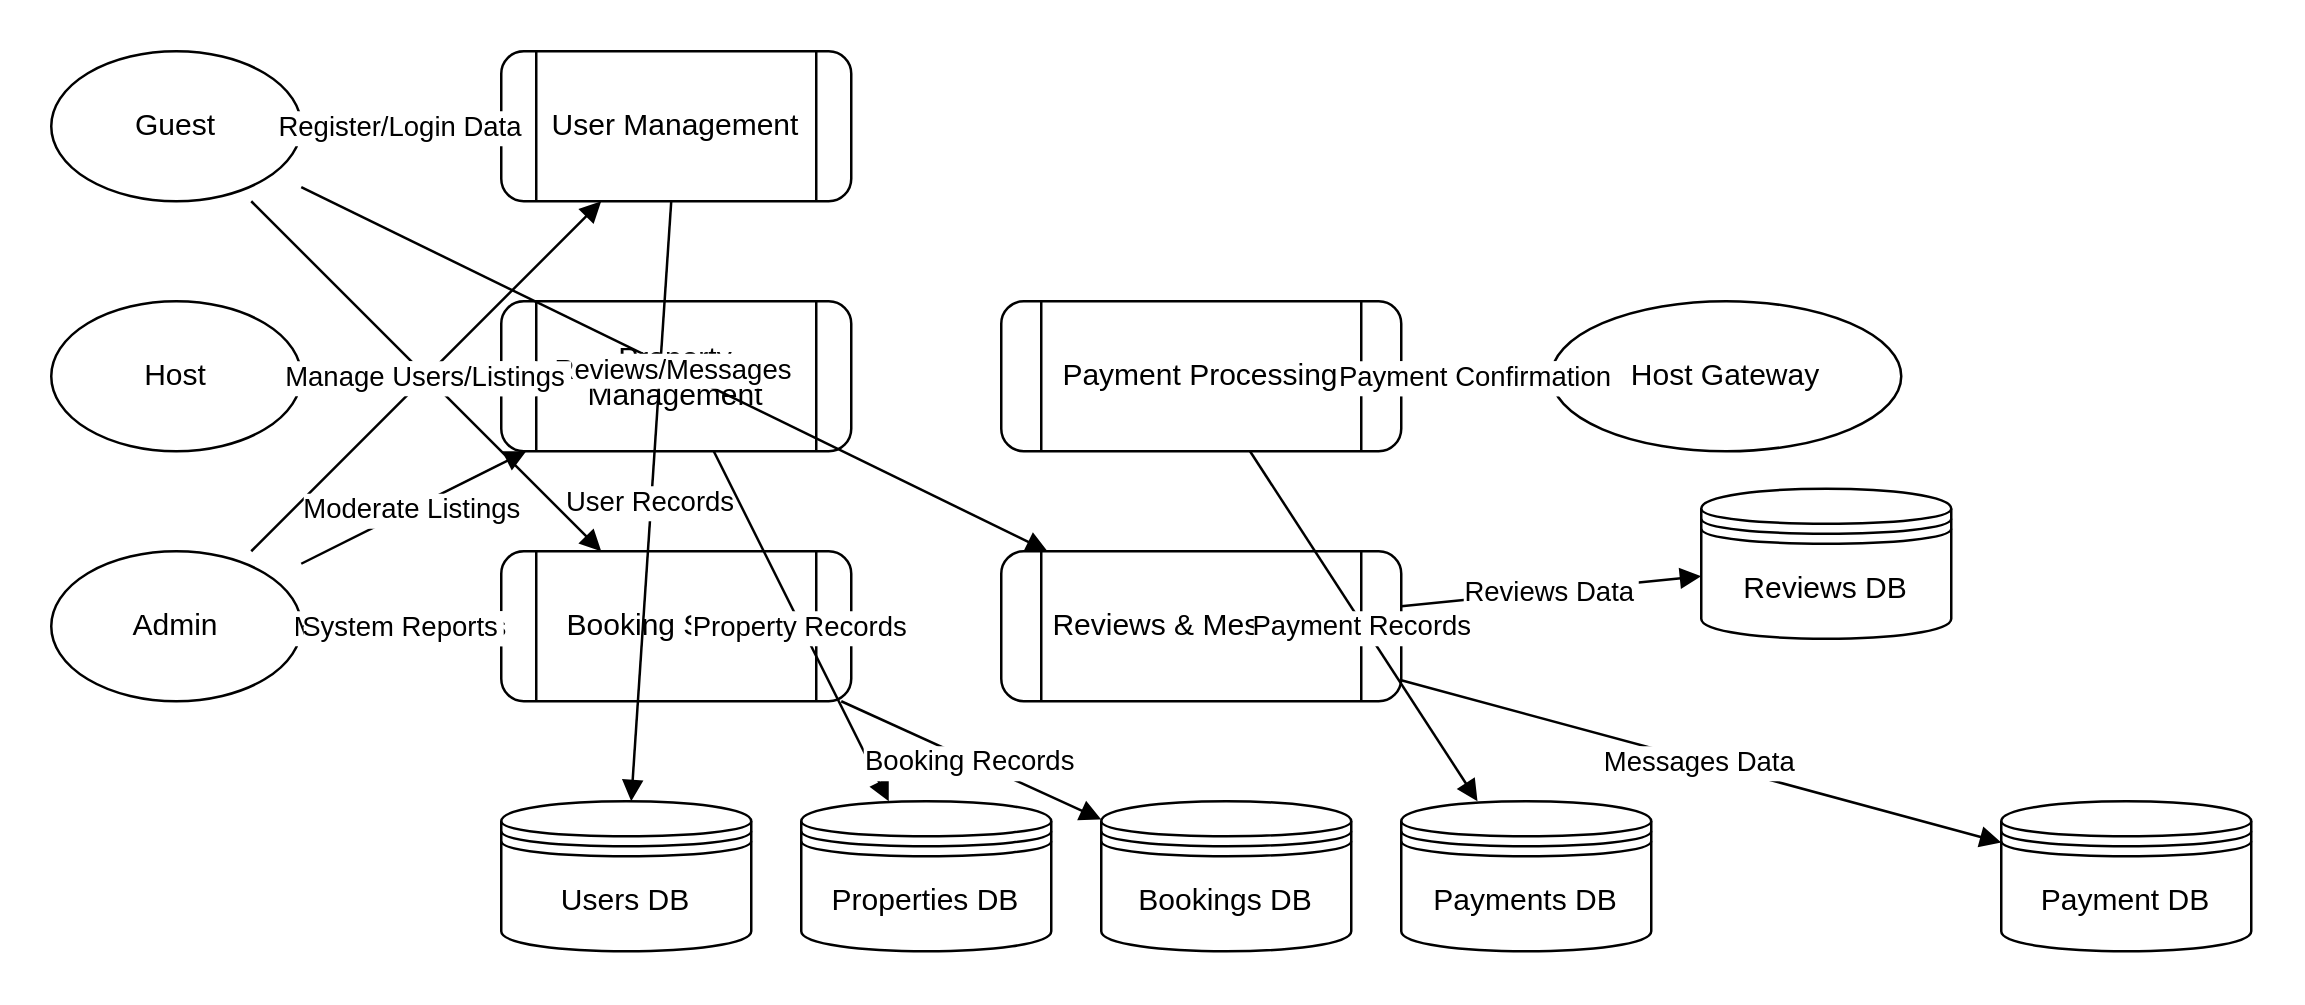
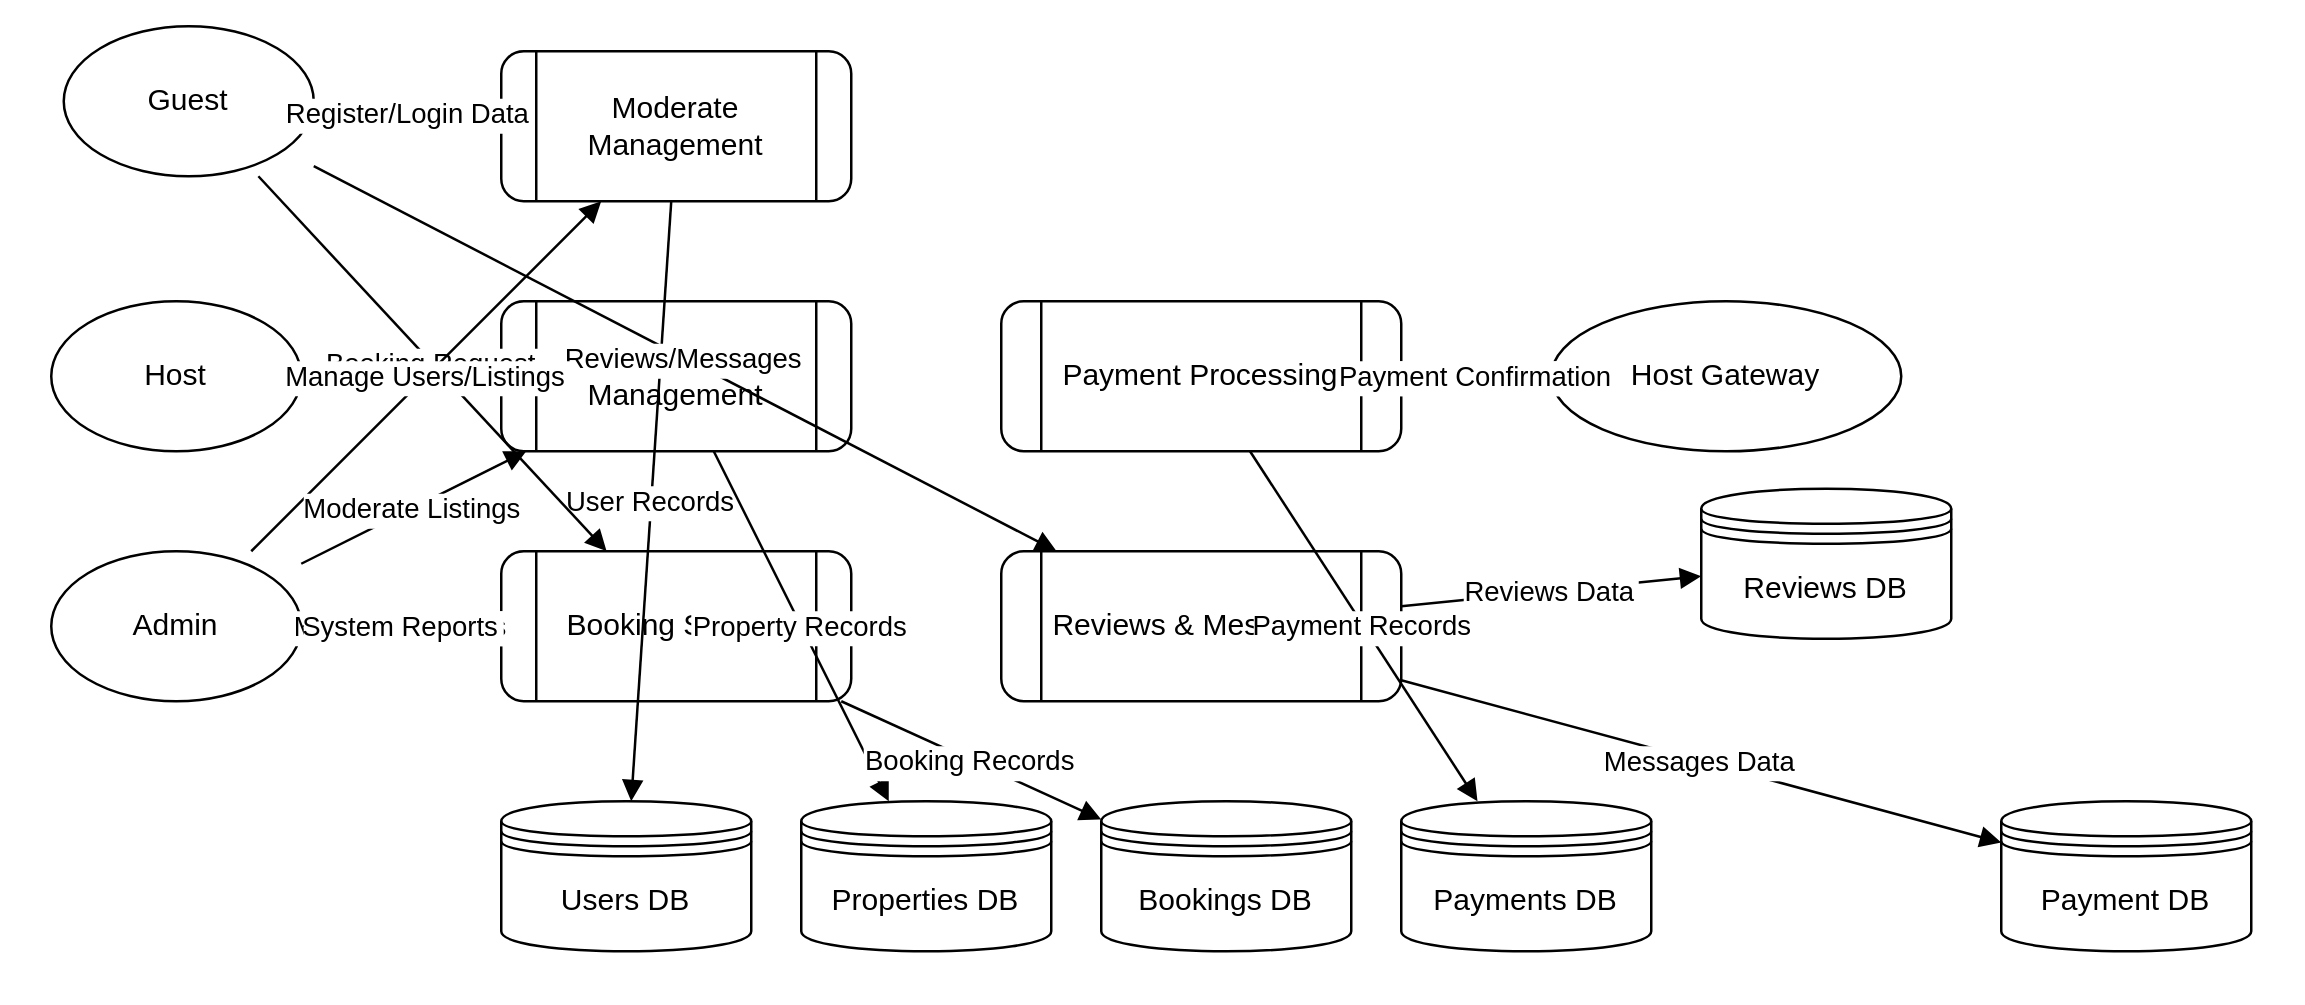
  <mxCell id="0" />
  <mxCell id="1" parent="0" />
- <mxCell id="2" value="Guest" style="shape=ellipse;whiteSpace=wrap;html=1;" vertex="1" parent="1"><mxGeometry x="20" y="20" width="100" height="60" as="geometry" /></mxCell>
+ <mxCell id="2" value="Guest" style="shape=ellipse;whiteSpace=wrap;html=1;" vertex="1" parent="1"><mxGeometry x="25" y="10" width="100" height="60" as="geometry" /></mxCell>
  <mxCell id="3" value="Host" style="shape=ellipse;whiteSpace=wrap;html=1;" vertex="1" parent="1"><mxGeometry x="20" y="120" width="100" height="60" as="geometry" /></mxCell>
  <mxCell id="4" value="Admin" style="shape=ellipse;whiteSpace=wrap;html=1;" vertex="1" parent="1"><mxGeometry x="20" y="220" width="100" height="60" as="geometry" /></mxCell>
  <mxCell id="5" value="Host Gateway" style="shape=ellipse;whiteSpace=wrap;html=1;" vertex="1" parent="1"><mxGeometry x="620" y="120" width="140" height="60" as="geometry" /></mxCell>
- <mxCell id="6" value="User Management" style="shape=process;rounded=1;whiteSpace=wrap;html=1;" vertex="1" parent="1"><mxGeometry x="200" y="20" width="140" height="60" as="geometry" /></mxCell>
+ <mxCell id="6" value="Moderate Management" style="shape=process;rounded=1;whiteSpace=wrap;html=1;" vertex="1" parent="1"><mxGeometry x="200" y="20" width="140" height="60" as="geometry" /></mxCell>
  <mxCell id="7" value="Property Management" style="shape=process;rounded=1;whiteSpace=wrap;html=1;" vertex="1" parent="1"><mxGeometry x="200" y="120" width="140" height="60" as="geometry" /></mxCell>
  <mxCell id="8" value="Booking System" style="shape=process;rounded=1;whiteSpace=wrap;html=1;" vertex="1" parent="1"><mxGeometry x="200" y="220" width="140" height="60" as="geometry" /></mxCell>
  <mxCell id="9" value="Payment Processing" style="shape=process;rounded=1;whiteSpace=wrap;html=1;" vertex="1" parent="1"><mxGeometry x="400" y="120" width="160" height="60" as="geometry" /></mxCell>
  <mxCell id="10" value="Reviews &amp; Messaging" style="shape=process;rounded=1;whiteSpace=wrap;html=1;" vertex="1" parent="1"><mxGeometry x="400" y="220" width="160" height="60" as="geometry" /></mxCell>
  <mxCell id="11" value="Users DB" style="shape=datastore;whiteSpace=wrap;html=1;" vertex="1" parent="1"><mxGeometry x="200" y="320" width="100" height="60" as="geometry" /></mxCell>
  <mxCell id="12" value="Properties DB" style="shape=datastore;whiteSpace=wrap;html=1;" vertex="1" parent="1"><mxGeometry x="320" y="320" width="100" height="60" as="geometry" /></mxCell>
  <mxCell id="13" value="Bookings DB" style="shape=datastore;whiteSpace=wrap;html=1;" vertex="1" parent="1"><mxGeometry x="440" y="320" width="100" height="60" as="geometry" /></mxCell>
  <mxCell id="14" value="Payments DB" style="shape=datastore;whiteSpace=wrap;html=1;" vertex="1" parent="1"><mxGeometry x="560" y="320" width="100" height="60" as="geometry" /></mxCell>
  <mxCell id="15" value="Reviews DB" style="shape=datastore;whiteSpace=wrap;html=1;" vertex="1" parent="1"><mxGeometry x="680" y="195" width="100" height="60" as="geometry" /></mxCell>
  <mxCell id="16" value="Payment DB" style="shape=datastore;whiteSpace=wrap;html=1;" vertex="1" parent="1"><mxGeometry x="800" y="320" width="100" height="60" as="geometry" /></mxCell>
  <mxCell id="17" value="Register/Login Data" style="endArrow=block;" edge="1" parent="1" source="2" target="6"><mxGeometry relative="1" as="geometry" /></mxCell>
  <mxCell id="18" value="User Records" style="endArrow=block;" edge="1" parent="1" source="6" target="11"><mxGeometry relative="1" as="geometry" /></mxCell>
  <mxCell id="19" value="Property Data" style="endArrow=block;" edge="1" parent="1" source="3" target="7"><mxGeometry relative="1" as="geometry" /></mxCell>
  <mxCell id="20" value="Property Records" style="endArrow=block;" edge="1" parent="1" source="7" target="12"><mxGeometry relative="1" as="geometry" /></mxCell>
  <mxCell id="21" value="Booking Request" style="endArrow=block;" edge="1" parent="1" source="2" target="8"><mxGeometry relative="1" as="geometry" /></mxCell>
  <mxCell id="22" value="Booking Records" style="endArrow=block;" edge="1" parent="1" source="8" target="13"><mxGeometry relative="1" as="geometry" /></mxCell>
  <mxCell id="23" value="Payment Request" style="endArrow=block;" edge="1" parent="1" source="9" target="5"><mxGeometry relative="1" as="geometry" /></mxCell>
  <mxCell id="24" value="Payment Confirmation" style="endArrow=block;" edge="1" parent="1" source="5" target="9"><mxGeometry relative="1" as="geometry" /></mxCell>
  <mxCell id="25" value="Payment Records" style="endArrow=block;" edge="1" parent="1" source="9" target="14"><mxGeometry relative="1" as="geometry" /></mxCell>
  <mxCell id="26" value="Reviews/Messages" style="endArrow=block;" edge="1" parent="1" source="2" target="10"><mxGeometry relative="1" as="geometry" /></mxCell>
  <mxCell id="27" value="Reviews Data" style="endArrow=block;" edge="1" parent="1" source="10" target="15"><mxGeometry relative="1" as="geometry" /></mxCell>
  <mxCell id="28" value="Messages Data" style="endArrow=block;" edge="1" parent="1" source="10" target="16"><mxGeometry relative="1" as="geometry" /></mxCell>
  <mxCell id="29" value="Manage Users/Listings" style="endArrow=block;" edge="1" parent="1" source="4" target="6"><mxGeometry relative="1" as="geometry" /></mxCell>
  <mxCell id="30" value="Moderate Listings" style="endArrow=block;" edge="1" parent="1" source="4" target="7"><mxGeometry relative="1" as="geometry" /></mxCell>
  <mxCell id="31" value="Monitor Bookings" style="endArrow=block;" edge="1" parent="1" source="4" target="8"><mxGeometry relative="1" as="geometry" /></mxCell>
  <mxCell id="32" value="System Reports" style="endArrow=block;" edge="1" parent="1" source="8" target="4"><mxGeometry relative="1" as="geometry" /></mxCell>
